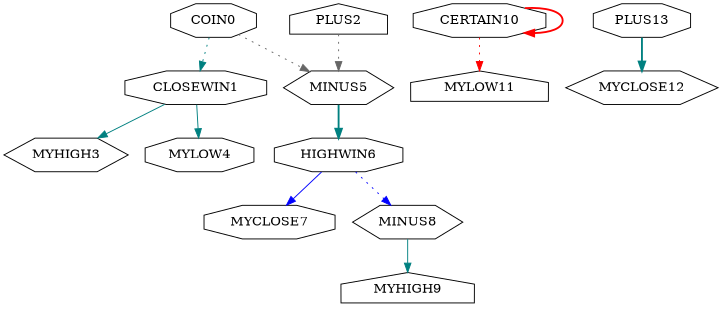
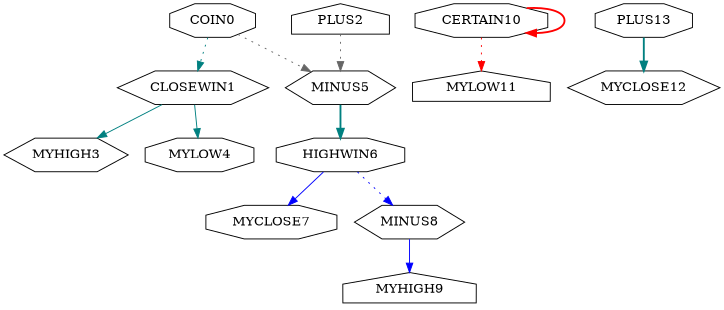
  digraph {
    node [shape=octagon]
    edge [color=teal style=dotted]
    COIN0
-   CLOSEWIN1
+   CLOSEWIN1 [shape=hexagon]
    MINUS5 [shape=hexagon]
    MYHIGH3 [shape=hexagon]
    MYLOW4
    PLUS2 [shape=house]
    HIGHWIN6
    MYCLOSE7
    MINUS8 [shape=hexagon]
    MYHIGH9 [shape=house]
    CERTAIN10
    MYLOW11 [shape=house]
    MYCLOSE12 [shape=hexagon]
    PLUS13
    COIN0 -> CLOSEWIN1
    COIN0 -> MINUS5 [color=gray40]
    CLOSEWIN1 -> MYHIGH3 [style=solid]
    CLOSEWIN1 -> MYLOW4 [style=solid]
    MINUS5 -> HIGHWIN6 [style=bold]
    PLUS2 -> MINUS5 [color=gray40]
    HIGHWIN6 -> MYCLOSE7 [color=blue style=solid]
    HIGHWIN6 -> MINUS8 [color=blue]
-   MINUS8 -> MYHIGH9 [style=solid]
+   MINUS8 -> MYHIGH9 [color=blue style=solid]
    CERTAIN10 -> CERTAIN10 [color=red style=bold]
    CERTAIN10 -> MYLOW11 [color=red]
    PLUS13 -> MYCLOSE12 [style=bold]
  }
